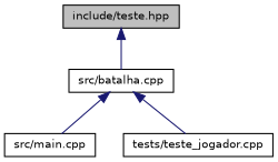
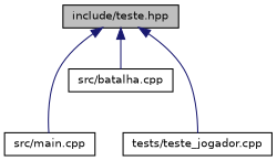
  digraph {
    node [color=black fillcolor=white fontname=Helvetica fontsize=10 shape=record style=filled]
    edge [color=midnightblue dir=back fontname=Helvetica fontsize=10 labelfontname=Helvetica labelfontsize=10 style=solid]
    n1 [fillcolor=grey75 fontcolor=black height=0.2 label="include/teste.hpp" width=0.4]
    n2 [height=0.2 label="src/batalha.cpp" width=0.4]
    n3 [height=0.2 label="src/main.cpp" width=0.4]
    n4 [height=0.2 label="tests/teste_jogador.cpp" width=0.4]
    n1 -> n2
-   n2 -> n3
-   n2 -> n4
+   n1 -> n3
+   n1 -> n4
  }
